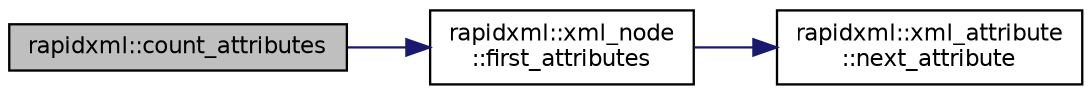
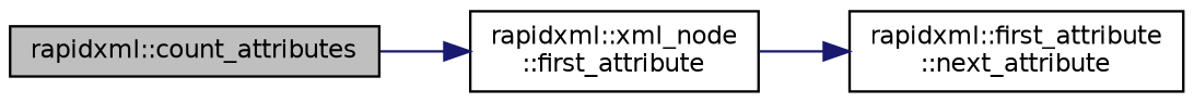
  digraph {
    rankdir=LR
    node [color=black fillcolor=white fontname=Helvetica fontsize=10 shape=record style=filled]
    edge [color=midnightblue fontname=Helvetica fontsize=10 labelfontname=Helvetica labelfontsize=10 style=solid]
    n1 [fillcolor=grey75 fontcolor=black height=0.2 label="rapidxml::count_attributes" width=0.4]
-   n2 [height=0.2 label="rapidxml::xml_node\l::first_attributes" width=0.4]
-   n3 [height=0.2 label="rapidxml::xml_attribute\l::next_attribute" width=0.4]
+   n2 [height=0.2 label="rapidxml::xml_node\l::first_attribute" width=0.4]
+   n3 [height=0.2 label="rapidxml::first_attribute\l::next_attribute" width=0.4]
    n1 -> n2
    n2 -> n3
  }
